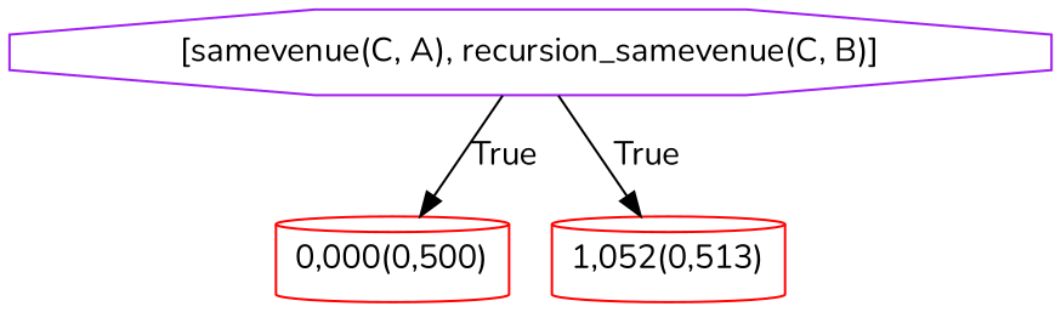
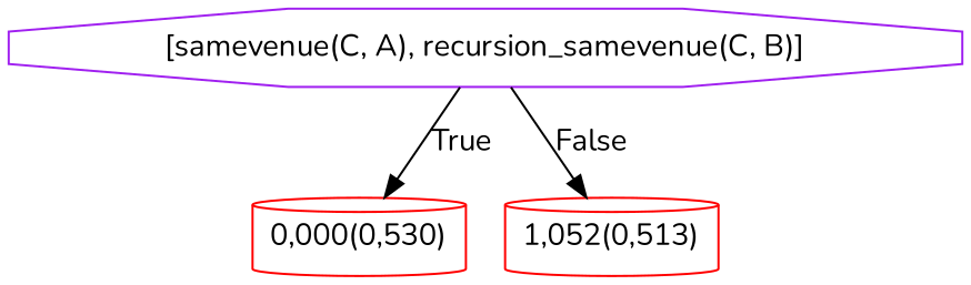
  digraph {
    fontname=Nunito
    node [color=red fontname=Nunito shape=cylinder]
    edge [fontname=Nunito]
    n1 [color=purple label="[samevenue(C, A), recursion_samevenue(C, B)]" shape=octagon]
-   n2 [label="0,000(0,500)"]
+   n2 [label="0,000(0,530)"]
    n3 [label="1,052(0,513)"]
    n1 -> n2 [label=True]
-   n1 -> n3 [label=True]
+   n1 -> n3 [label=False]
  }
